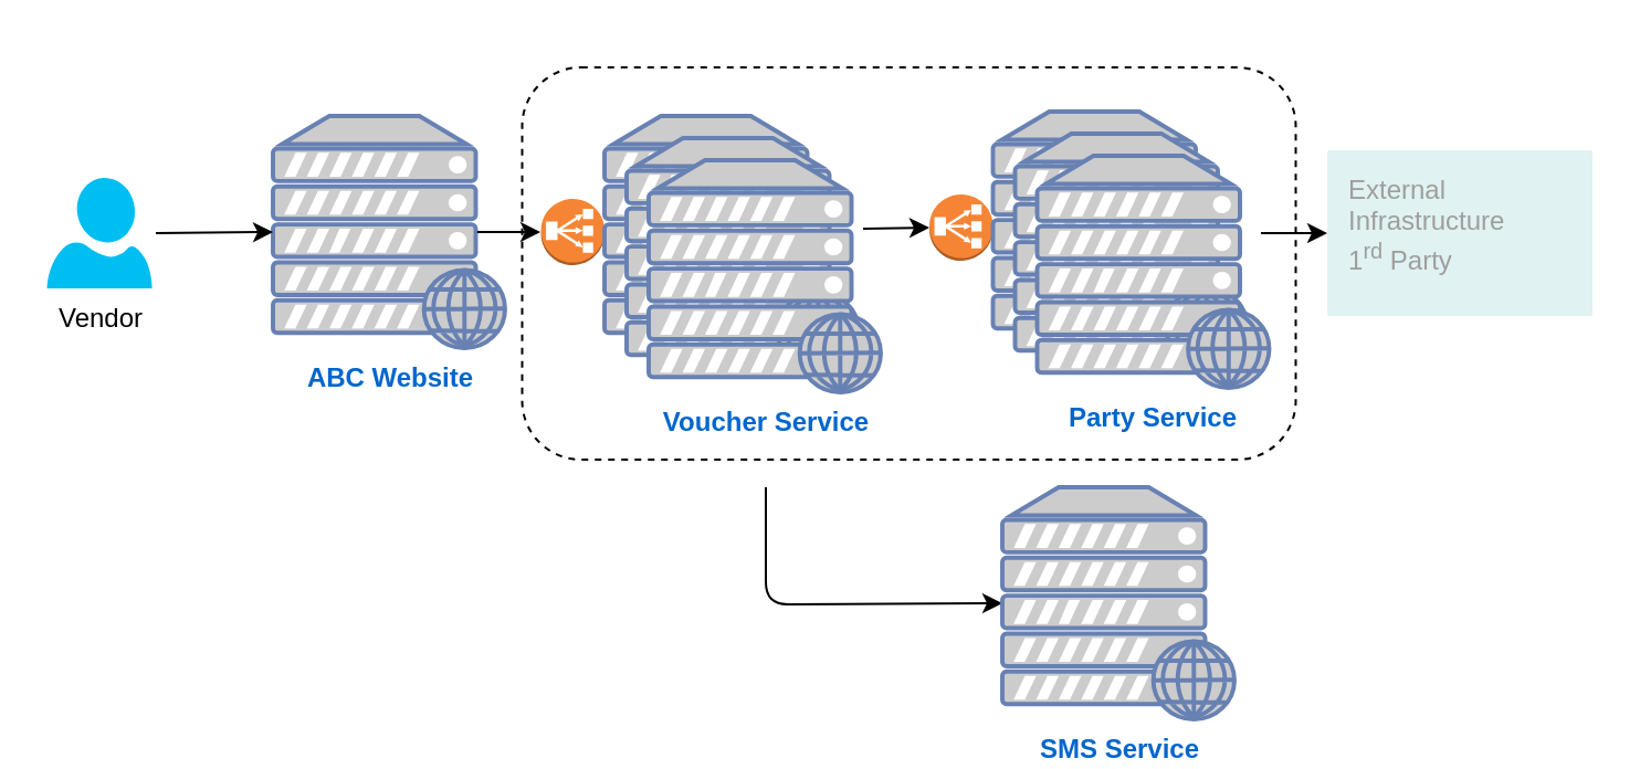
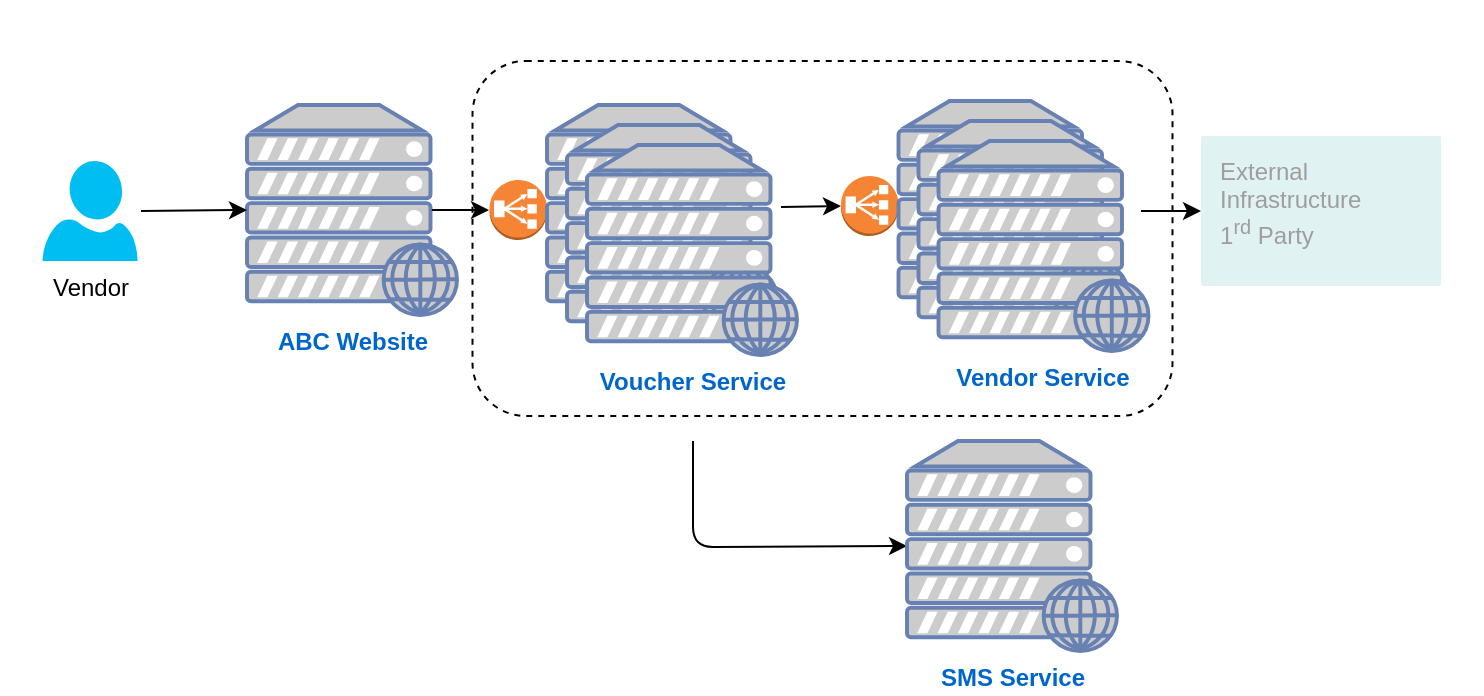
  <mxCell id="0" />
  <mxCell id="1" parent="0" />
  <mxCell id="2" value="Vendor" style="verticalLabelPosition=bottom;html=1;verticalAlign=top;align=center;strokeColor=none;fillColor=#00BEF2;shape=mxgraph.azure.user;" parent="1" vertex="1"><mxGeometry x="20.75" y="80" width="47.5" height="50" as="geometry" /></mxCell>
  <mxCell id="3" value="" style="group;verticalAlign=top;align=center;" parent="1" vertex="1" connectable="0"><mxGeometry x="120" y="22" width="108" height="135" as="geometry" /></mxCell>
  <mxCell id="4" value="&lt;b&gt;ABC Website&lt;/b&gt;" style="fontColor=#0066CC;verticalAlign=top;verticalLabelPosition=bottom;labelPosition=center;align=center;html=1;outlineConnect=0;fillColor=#CCCCCC;strokeColor=#6881B3;gradientColor=none;gradientDirection=north;strokeWidth=2;shape=mxgraph.networks.web_server;" parent="3" vertex="1"><mxGeometry x="3" y="30" width="105" height="105" as="geometry" /></mxCell>
  <mxCell id="5" value="External&#10;Infrastructure&#10;1&lt;sup&gt;rd&lt;/sup&gt; Party" style="points=[[0,0,0],[0.25,0,0],[0.5,0,0],[0.75,0,0],[1,0,0],[1,0.25,0],[1,0.5,0],[1,0.75,0],[1,1,0],[0.75,1,0],[0.5,1,0],[0.25,1,0],[0,1,0],[0,0.75,0],[0,0.5,0],[0,0.25,0]];rounded=1;absoluteArcSize=1;arcSize=2;html=1;strokeColor=none;gradientColor=none;shadow=0;dashed=0;fontSize=12;fontColor=#9E9E9E;align=left;verticalAlign=top;spacing=10;spacingTop=-4;fillColor=#E0F2F1;" parent="1" vertex="1"><mxGeometry x="600" y="67.5" width="120" height="75" as="geometry" /></mxCell>
  <mxCell id="6" value="" style="endArrow=classic;html=1;entryX=0;entryY=0.5;entryDx=0;entryDy=0;entryPerimeter=0;" edge="1" parent="1" target="5"><mxGeometry width="50" height="50" relative="1" as="geometry"><mxPoint x="570" y="105" as="sourcePoint" /><mxPoint x="443" y="114.5" as="targetPoint" /></mxGeometry></mxCell>
  <mxCell id="7" style="edgeStyle=orthogonalEdgeStyle;rounded=0;orthogonalLoop=1;jettySize=auto;html=1;exitX=0.88;exitY=0.5;exitDx=0;exitDy=0;exitPerimeter=0;" edge="1" parent="1" source="4"><mxGeometry relative="1" as="geometry"><mxPoint x="215.4" y="104.5" as="sourcePoint" /><mxPoint x="244" y="105" as="targetPoint" /></mxGeometry></mxCell>
  <mxCell id="8" value="" style="group" vertex="1" connectable="0" parent="1"><mxGeometry x="244.25" y="22" width="153.75" height="170.5" as="geometry" /></mxCell>
  <mxCell id="9" value="" style="outlineConnect=0;dashed=0;verticalLabelPosition=bottom;verticalAlign=top;align=center;html=1;shape=mxgraph.aws3.classic_load_balancer;fillColor=#F58534;gradientColor=none;" vertex="1" parent="8"><mxGeometry y="67.5" width="28.75" height="30" as="geometry" /></mxCell>
  <mxCell id="10" value="" style="group" vertex="1" connectable="0" parent="8"><mxGeometry x="25.75" width="128" height="170.5" as="geometry" /></mxCell>
  <mxCell id="11" value="" style="group" parent="10" vertex="1" connectable="0"><mxGeometry width="108" height="135" as="geometry" /></mxCell>
  <mxCell id="12" value="" style="group" vertex="1" connectable="0" parent="11"><mxGeometry x="3" y="30" width="105" height="105" as="geometry" /></mxCell>
  <mxCell id="13" value="" style="fontColor=#0066CC;verticalAlign=top;verticalLabelPosition=bottom;labelPosition=center;align=center;html=1;outlineConnect=0;fillColor=#CCCCCC;strokeColor=#6881B3;gradientColor=none;gradientDirection=north;strokeWidth=2;shape=mxgraph.networks.web_server;" parent="12" vertex="1"><mxGeometry width="105" height="105" as="geometry" /></mxCell>
  <mxCell id="14" value="" style="group" vertex="1" connectable="0" parent="10"><mxGeometry x="10" y="10" width="108" height="135" as="geometry" /></mxCell>
  <mxCell id="15" value="" style="fontColor=#0066CC;verticalAlign=top;verticalLabelPosition=bottom;labelPosition=center;align=center;html=1;outlineConnect=0;fillColor=#CCCCCC;strokeColor=#6881B3;gradientColor=none;gradientDirection=north;strokeWidth=2;shape=mxgraph.networks.web_server;" vertex="1" parent="14"><mxGeometry x="3" y="30" width="105" height="105" as="geometry" /></mxCell>
  <mxCell id="16" value="" style="group" vertex="1" connectable="0" parent="10"><mxGeometry x="20" y="20" width="108" height="150.5" as="geometry" /></mxCell>
  <mxCell id="17" value="&lt;b&gt;Voucher Service&lt;/b&gt;" style="fontColor=#0066CC;verticalAlign=top;verticalLabelPosition=bottom;labelPosition=center;align=center;html=1;outlineConnect=0;fillColor=#CCCCCC;strokeColor=#6881B3;gradientColor=none;gradientDirection=north;strokeWidth=2;shape=mxgraph.networks.web_server;" vertex="1" parent="16"><mxGeometry x="3" y="30" width="105" height="105" as="geometry" /></mxCell>
  <mxCell id="18" value="" style="endArrow=classic;html=1;entryX=0;entryY=0.5;entryDx=0;entryDy=0;entryPerimeter=0;" edge="1" parent="1" target="22"><mxGeometry width="50" height="50" relative="1" as="geometry"><mxPoint x="390" y="103" as="sourcePoint" /><mxPoint x="300" y="260" as="targetPoint" /></mxGeometry></mxCell>
  <mxCell id="19" value="" style="endArrow=classic;html=1;entryX=0;entryY=0.5;entryDx=0;entryDy=0;entryPerimeter=0;" edge="1" parent="1" target="21"><mxGeometry width="50" height="50" relative="1" as="geometry"><mxPoint x="346" y="220" as="sourcePoint" /><mxPoint x="430" y="272.5" as="targetPoint" /><Array as="points"><mxPoint x="346" y="273" /></Array></mxGeometry></mxCell>
  <mxCell id="20" value="" style="group" vertex="1" connectable="0" parent="1"><mxGeometry x="450" y="190" width="108" height="135" as="geometry" /></mxCell>
  <mxCell id="21" value="&lt;b&gt;SMS Service&lt;/b&gt;" style="fontColor=#0066CC;verticalAlign=top;verticalLabelPosition=bottom;labelPosition=center;align=center;html=1;outlineConnect=0;fillColor=#CCCCCC;strokeColor=#6881B3;gradientColor=none;gradientDirection=north;strokeWidth=2;shape=mxgraph.networks.web_server;" vertex="1" parent="20"><mxGeometry x="3" y="30" width="105" height="105" as="geometry" /></mxCell>
  <mxCell id="22" value="" style="outlineConnect=0;dashed=0;verticalLabelPosition=bottom;verticalAlign=top;align=center;html=1;shape=mxgraph.aws3.classic_load_balancer;fillColor=#F58534;gradientColor=none;" vertex="1" parent="1"><mxGeometry x="420" y="87.5" width="28.75" height="30" as="geometry" /></mxCell>
  <mxCell id="23" value="" style="group;fontStyle=0" vertex="1" connectable="0" parent="1"><mxGeometry x="445.75" y="20" width="140" height="187.5" as="geometry" /></mxCell>
  <mxCell id="24" value="" style="group" vertex="1" connectable="0" parent="23"><mxGeometry width="108" height="135" as="geometry" /></mxCell>
  <mxCell id="25" value="" style="group" vertex="1" connectable="0" parent="24"><mxGeometry x="3" y="30" width="105" height="105" as="geometry" /></mxCell>
  <mxCell id="26" value="" style="fontColor=#0066CC;verticalAlign=top;verticalLabelPosition=bottom;labelPosition=center;align=center;html=1;outlineConnect=0;fillColor=#CCCCCC;strokeColor=#6881B3;gradientColor=none;gradientDirection=north;strokeWidth=2;shape=mxgraph.networks.web_server;" vertex="1" parent="25"><mxGeometry width="105" height="105" as="geometry" /></mxCell>
  <mxCell id="27" value="" style="group" vertex="1" connectable="0" parent="23"><mxGeometry x="10" y="10" width="130" height="160" as="geometry" /></mxCell>
  <mxCell id="28" value="" style="fontColor=#0066CC;verticalAlign=top;verticalLabelPosition=bottom;labelPosition=center;align=center;html=1;outlineConnect=0;fillColor=#CCCCCC;strokeColor=#6881B3;gradientColor=none;gradientDirection=north;strokeWidth=2;shape=mxgraph.networks.web_server;" vertex="1" parent="27"><mxGeometry x="3" y="30" width="105" height="105" as="geometry" /></mxCell>
  <mxCell id="29" value="" style="group" vertex="1" connectable="0" parent="23"><mxGeometry x="20" y="20" width="120" height="167.5" as="geometry" /></mxCell>
- <mxCell id="30" value="&lt;b&gt;Party Service&lt;/b&gt;" style="fontColor=#0066CC;verticalAlign=top;verticalLabelPosition=bottom;labelPosition=center;align=center;html=1;outlineConnect=0;fillColor=#CCCCCC;strokeColor=#6881B3;gradientColor=none;gradientDirection=north;strokeWidth=2;shape=mxgraph.networks.web_server;" vertex="1" parent="29"><mxGeometry x="3" y="30" width="105" height="105" as="geometry" /></mxCell>
+ <mxCell id="30" value="&lt;b&gt;Vendor Service&lt;/b&gt;" style="fontColor=#0066CC;verticalAlign=top;verticalLabelPosition=bottom;labelPosition=center;align=center;html=1;outlineConnect=0;fillColor=#CCCCCC;strokeColor=#6881B3;gradientColor=none;gradientDirection=north;strokeWidth=2;shape=mxgraph.networks.web_server;" vertex="1" parent="29"><mxGeometry x="3" y="30" width="105" height="105" as="geometry" /></mxCell>
  <mxCell id="31" value="" style="rounded=1;whiteSpace=wrap;html=1;shadow=0;dashed=1;fillColor=none;" vertex="1" parent="29"><mxGeometry x="-230" y="-10" width="350" height="177.5" as="geometry" /></mxCell>
  <mxCell id="32" value="" style="endArrow=classic;html=1;entryX=0;entryY=0.5;entryDx=0;entryDy=0;entryPerimeter=0;" edge="1" parent="1" target="4"><mxGeometry width="50" height="50" relative="1" as="geometry"><mxPoint x="70" y="105" as="sourcePoint" /><mxPoint x="110" y="250" as="targetPoint" /></mxGeometry></mxCell>
